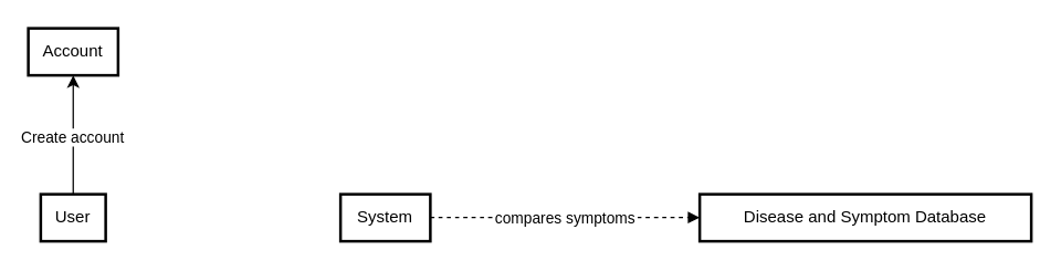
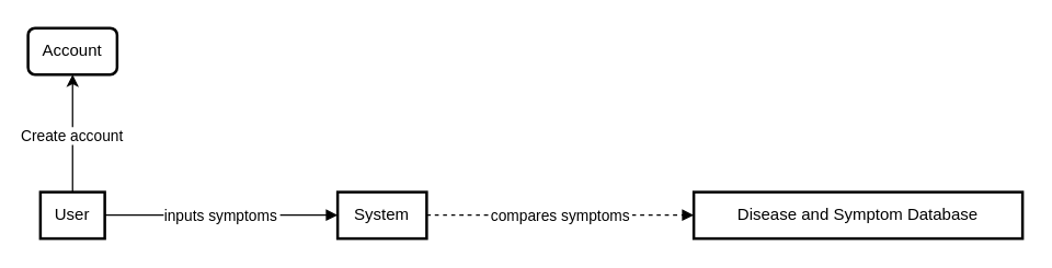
  <mxCell id="0" />
  <mxCell id="1" parent="0" />
  <mxCell id="2" style="edgeStyle=orthogonalEdgeStyle;rounded=0;orthogonalLoop=1;jettySize=auto;html=1;entryX=0.5;entryY=1;entryDx=0;entryDy=0;" edge="1" parent="1" source="4" target="9"><mxGeometry relative="1" as="geometry" /></mxCell>
  <mxCell id="3" value="Create account" style="edgeLabel;html=1;align=center;verticalAlign=middle;resizable=0;points=[];" connectable="0" vertex="1" parent="2"><mxGeometry x="-0.023" y="1" relative="1" as="geometry"><mxPoint as="offset" /></mxGeometry></mxCell>
  <mxCell id="4" value="User" style="whiteSpace=wrap;strokeWidth=2;" vertex="1" parent="1"><mxGeometry x="29" y="140" width="47" height="34" as="geometry" /></mxCell>
  <mxCell id="5" value="System" style="whiteSpace=wrap;strokeWidth=2;" vertex="1" parent="1"><mxGeometry x="246" y="140" width="65" height="34" as="geometry" /></mxCell>
  <mxCell id="6" value="Disease and Symptom Database" style="whiteSpace=wrap;strokeWidth=2;" vertex="1" parent="1"><mxGeometry x="506" y="140" width="240" height="34" as="geometry" /></mxCell>
+ <mxCell id="7" value="inputs symptoms" style="curved=1;startArrow=none;endArrow=block;exitX=0.996;exitY=0.494;entryX=-0.005;entryY=0.494;" edge="1" parent="1" source="4" target="5"><mxGeometry relative="1" as="geometry"><Array as="points" /></mxGeometry></mxCell>
  <mxCell id="8" value="compares symptoms" style="curved=1;startArrow=none;endArrow=block;exitX=1.001;exitY=0.494;entryX=-0.001;entryY=0.494;dashed=1;" edge="1" parent="1" source="5" target="6"><mxGeometry relative="1" as="geometry"><Array as="points" /></mxGeometry></mxCell>
- <mxCell id="9" value="Account" style="whiteSpace=wrap;strokeWidth=2;" vertex="1" parent="1"><mxGeometry x="20" y="20" width="65" height="34" as="geometry" /></mxCell>
+ <mxCell id="9" value="Account" style="whiteSpace=wrap;strokeWidth=2;rounded=1;" vertex="1" parent="1"><mxGeometry x="20" y="20" width="65" height="34" as="geometry" /></mxCell>
